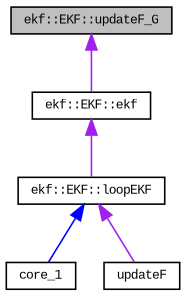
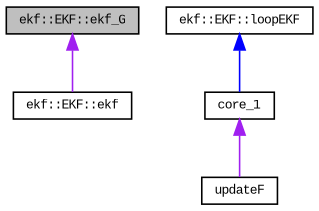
  digraph {
    fontname="Liberation Mono"
    rankdir=TB
    node [color=black fontname="Liberation Mono" fontsize=8 shape=record]
    edge [color=purple dir=back fontname="Liberation Mono" fontsize=8 labelfontname=DejaVuSansMono labelfontsize=8 style=solid]
-   n1 [fillcolor=grey75 fontcolor=black height=0.2 label="ekf::EKF::updateF_G" style=filled width=0.4]
+   n1 [fillcolor=grey75 fontcolor=black height=0.2 label="ekf::EKF::ekf_G" style=filled width=0.4]
    n2 [height=0.2 label="ekf::EKF::ekf" width=0.4]
    n3 [height=0.2 label="ekf::EKF::loopEKF" width=0.4]
    n4 [height=0.2 label=core_1 width=0.4]
    n5 [height=0.2 label=updateF width=0.4]
    n1 -> n2
-   n2 -> n3
    n3 -> n4 [color=blue]
-   n3 -> n5
+   n4 -> n5
  }
